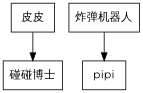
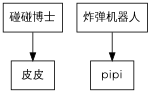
  digraph {
    fontname=Montserrat
    node [fontname=Montserrat shape=box]
    edge [fontname=Montserrat]
    "皮皮"
    "碰碰博士"
    "炸弹机器人"
    pipi
-   "皮皮" -> "碰碰博士"
+   "碰碰博士" -> "皮皮"
    "炸弹机器人" -> pipi
  }
